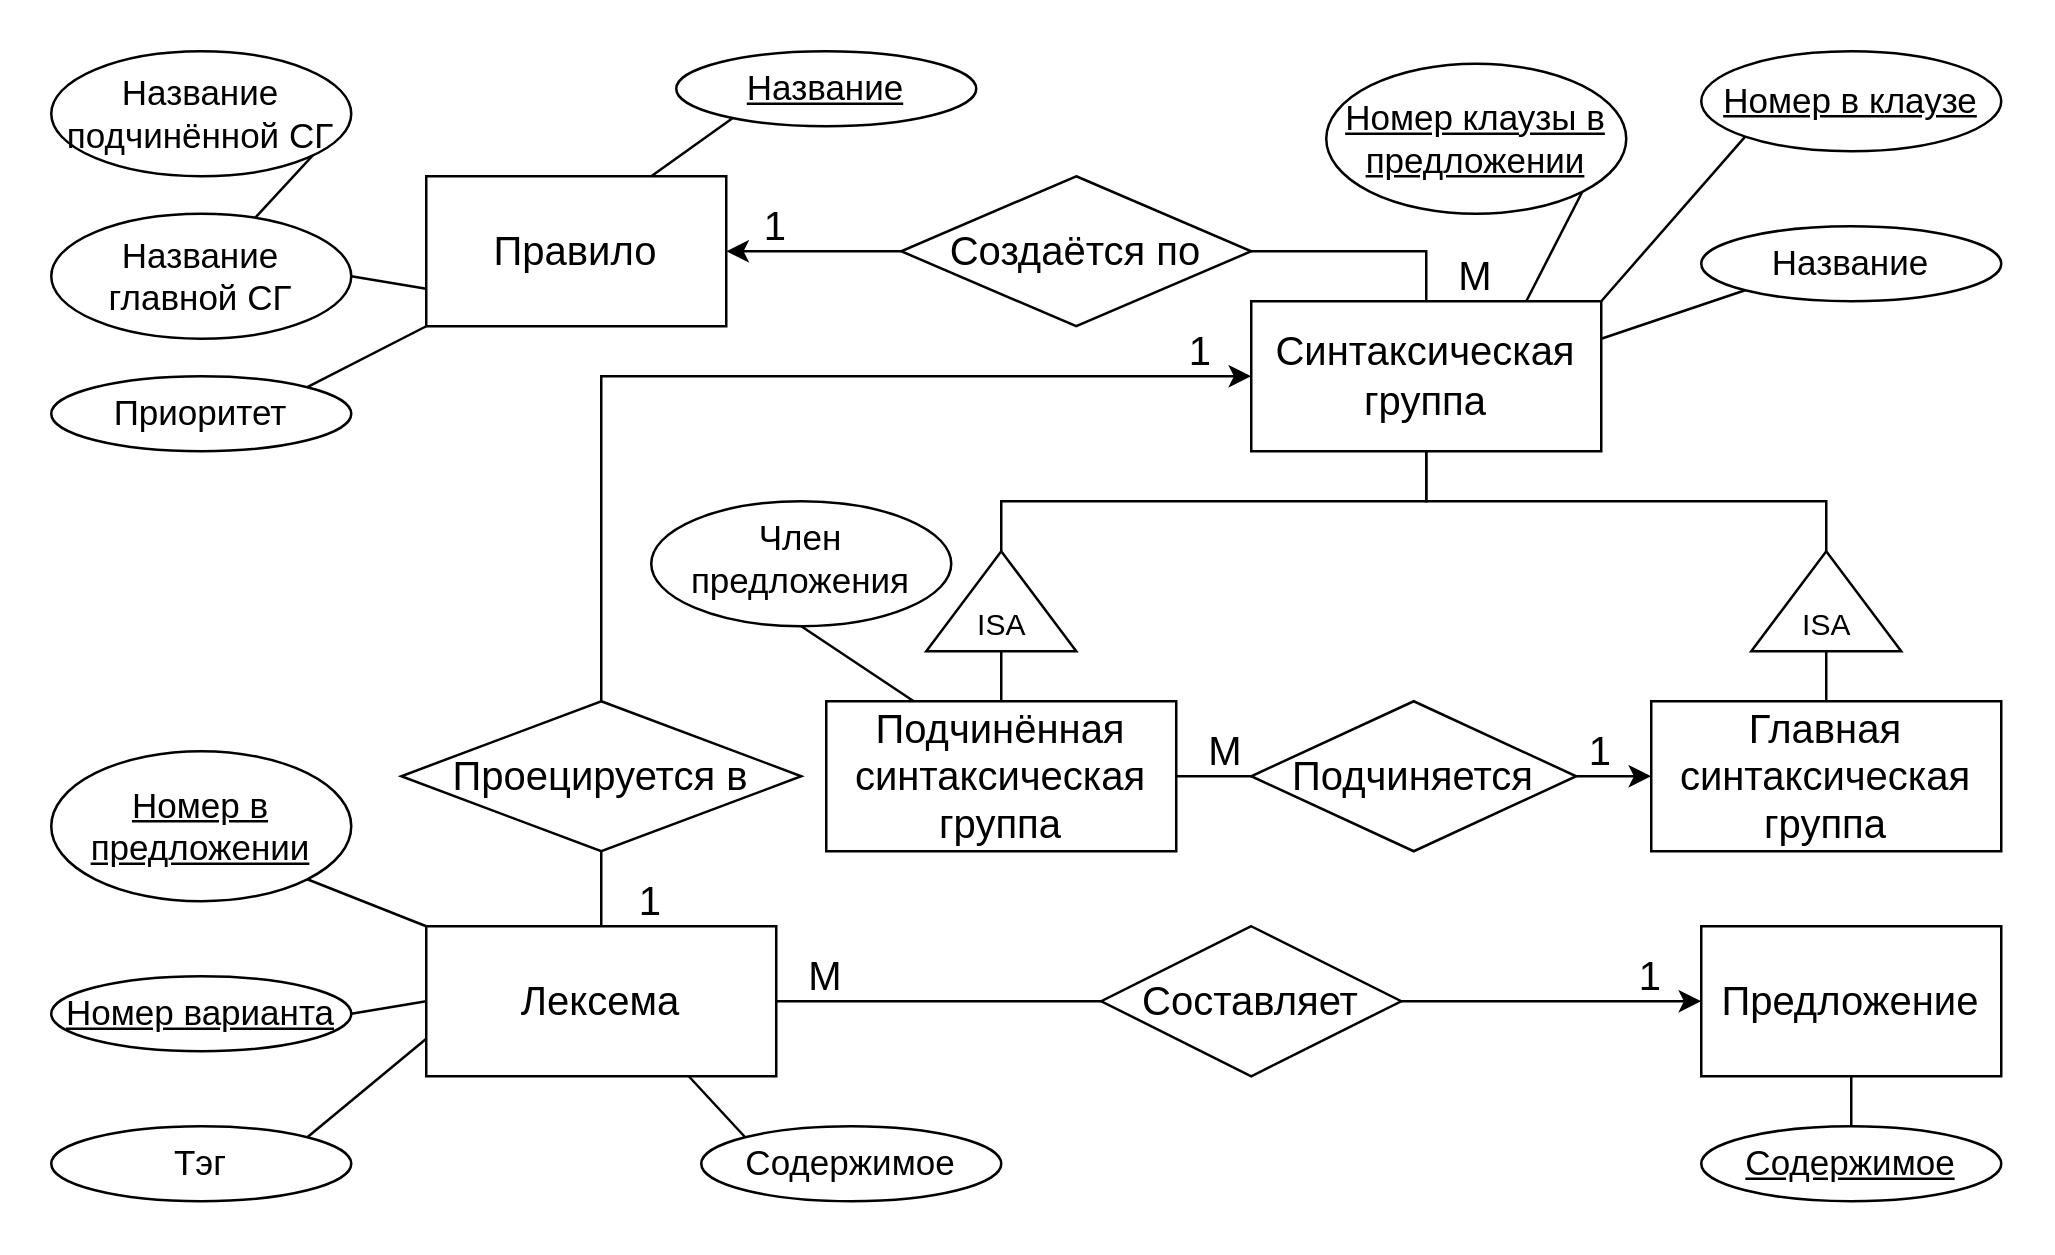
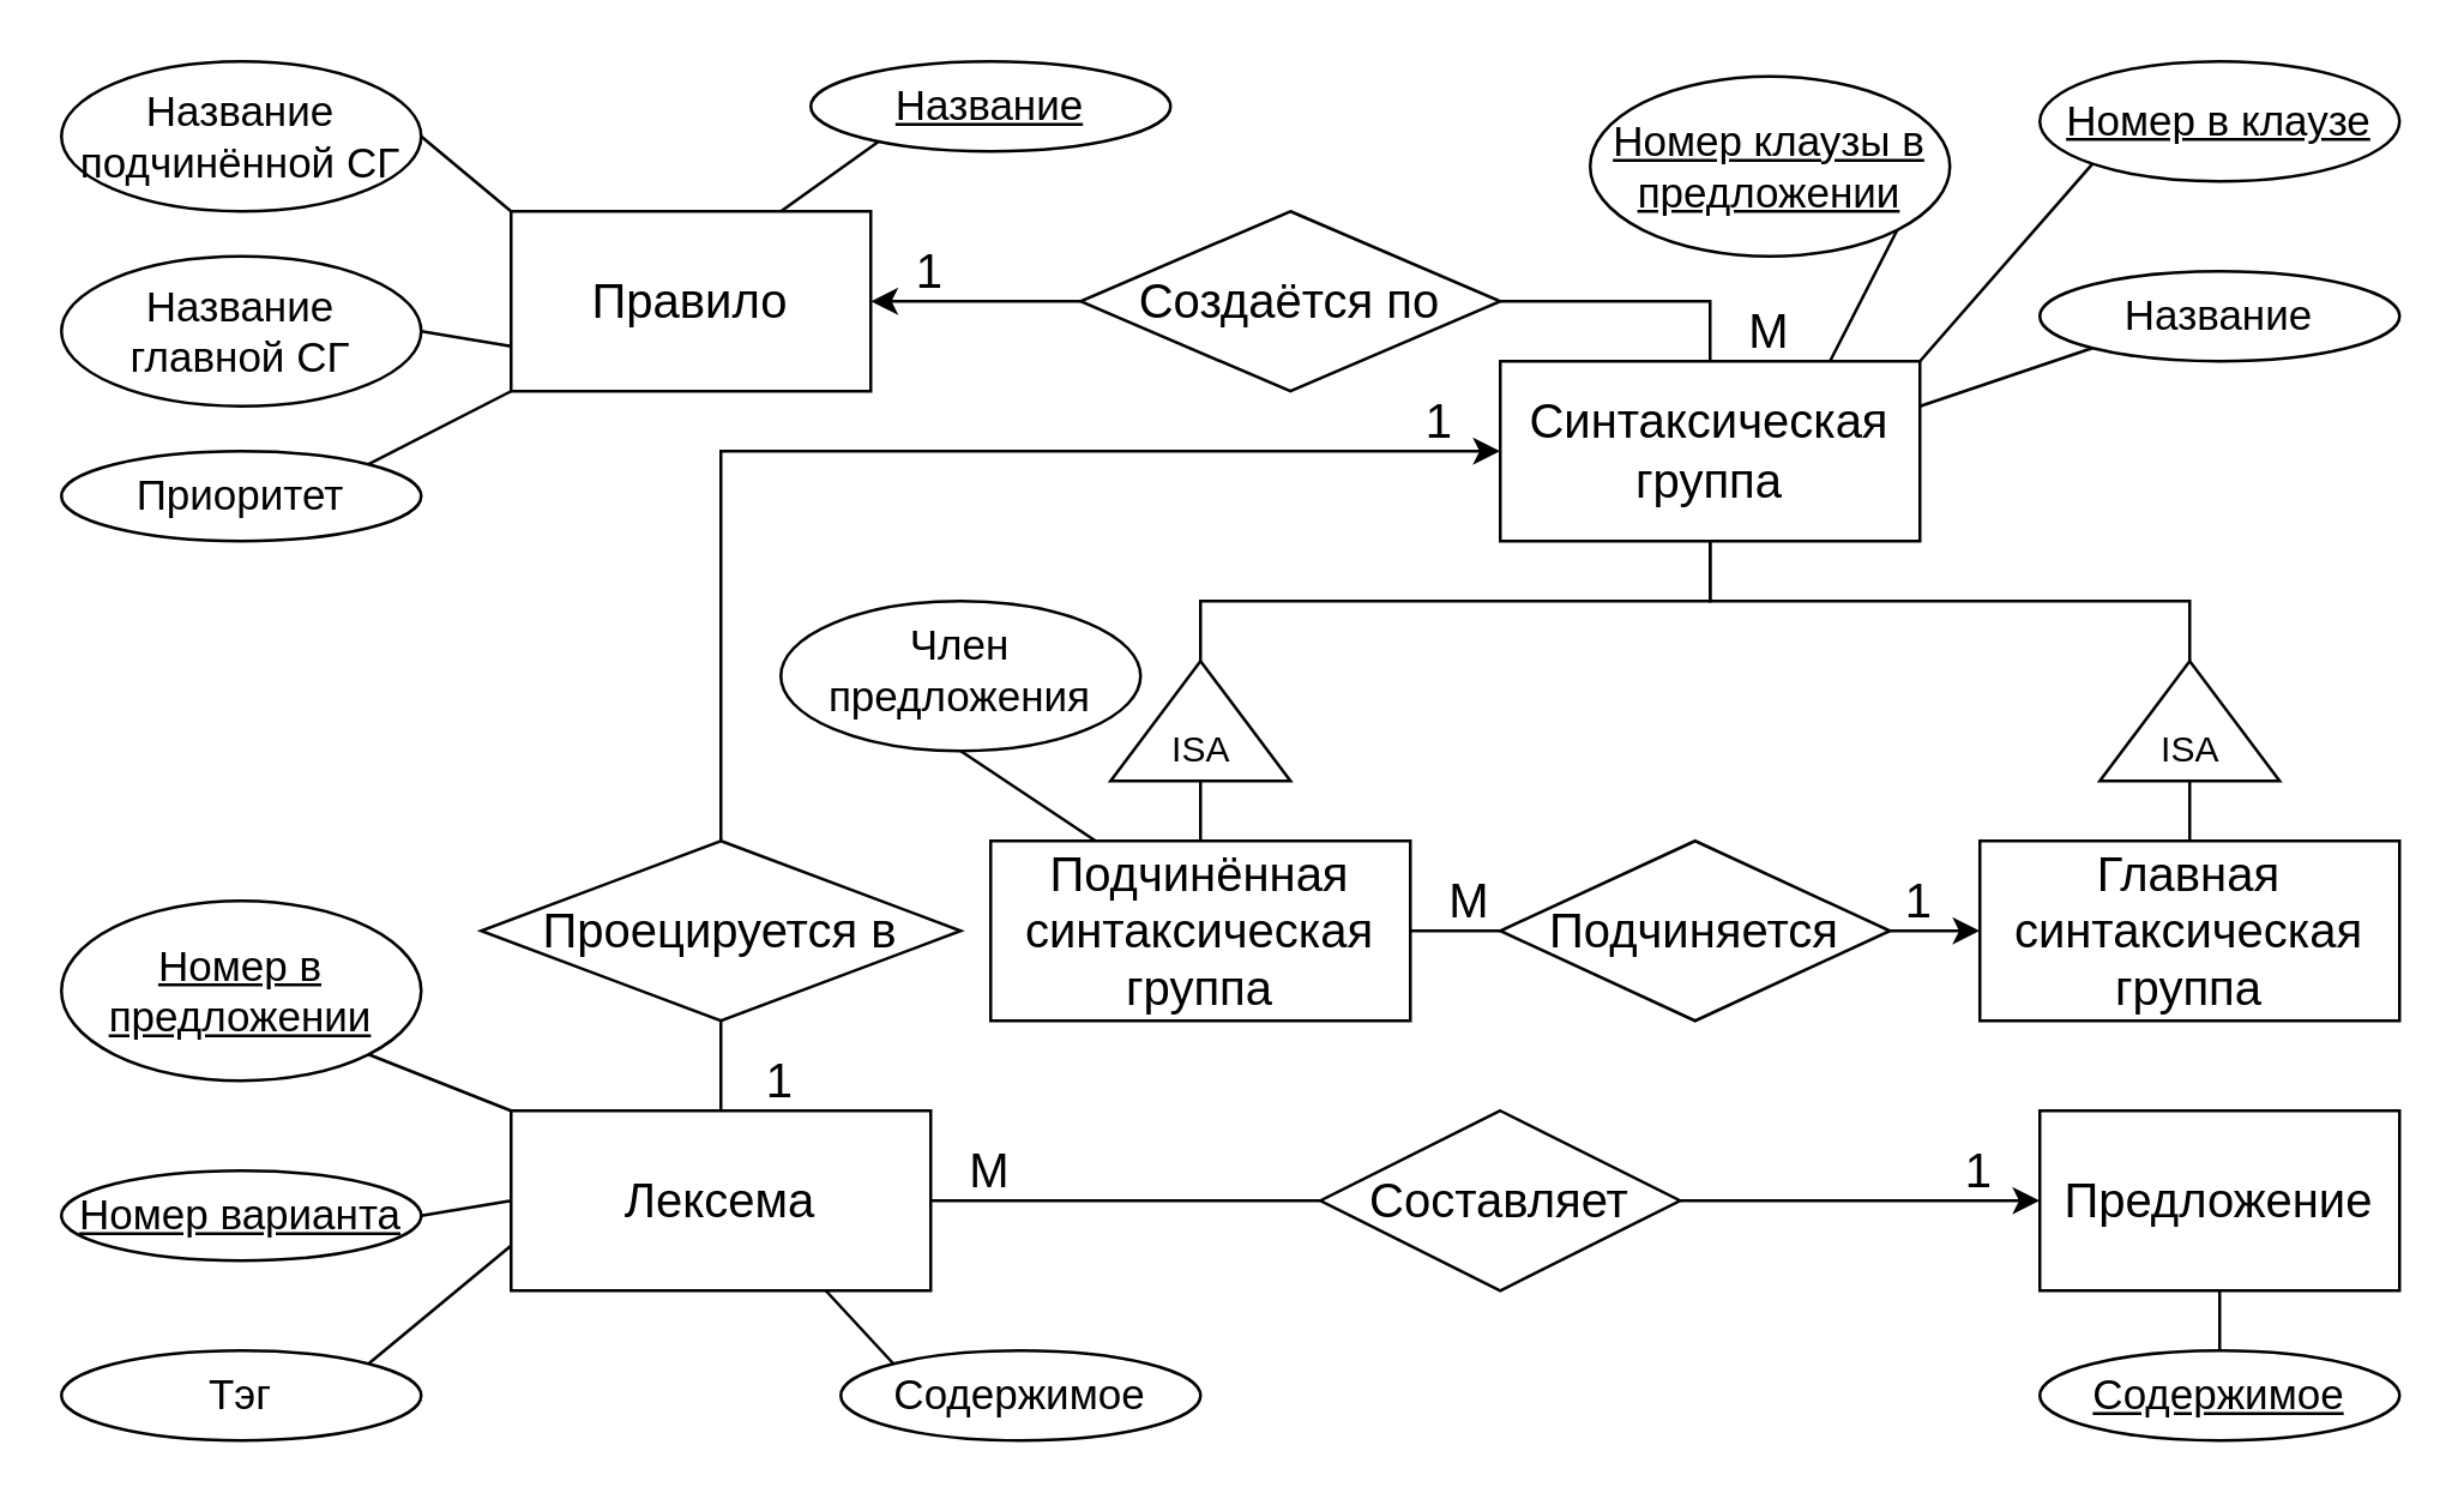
  <mxCell id="0" />
  <mxCell id="1" parent="0" />
  <mxCell id="2" value="Правило" style="rounded=0;whiteSpace=wrap;html=1;fontSize=16;" vertex="1" parent="1"><mxGeometry x="170" y="70" width="120" height="60" as="geometry" /></mxCell>
  <mxCell id="3" style="edgeStyle=orthogonalEdgeStyle;rounded=0;orthogonalLoop=1;jettySize=auto;html=1;exitX=1;exitY=0.5;exitDx=0;exitDy=0;entryX=0;entryY=0.5;entryDx=0;entryDy=0;endArrow=none;endFill=0;fontSize=16;" edge="1" parent="1" source="6" target="20"><mxGeometry relative="1" as="geometry" /></mxCell>
  <mxCell id="4" style="edgeStyle=orthogonalEdgeStyle;rounded=0;orthogonalLoop=1;jettySize=auto;html=1;exitX=0.5;exitY=0;exitDx=0;exitDy=0;entryX=1;entryY=0.5;entryDx=0;entryDy=0;endArrow=none;endFill=0;fontSize=16;" edge="1" parent="1" source="25" target="24"><mxGeometry relative="1" as="geometry" /></mxCell>
  <mxCell id="5" style="edgeStyle=orthogonalEdgeStyle;rounded=0;orthogonalLoop=1;jettySize=auto;html=1;exitX=0.5;exitY=0;exitDx=0;exitDy=0;entryX=0.5;entryY=1;entryDx=0;entryDy=0;endArrow=none;endFill=0;fontSize=16;" edge="1" parent="1" source="6" target="27"><mxGeometry relative="1" as="geometry" /></mxCell>
  <mxCell id="6" value="Лексема" style="rounded=0;whiteSpace=wrap;html=1;fontSize=16;" vertex="1" parent="1"><mxGeometry x="170" y="370" width="140" height="60" as="geometry" /></mxCell>
  <mxCell id="7" style="edgeStyle=orthogonalEdgeStyle;rounded=0;orthogonalLoop=1;jettySize=auto;html=1;exitX=0.5;exitY=0;exitDx=0;exitDy=0;entryX=0;entryY=0.5;entryDx=0;entryDy=0;endArrow=none;endFill=0;fontSize=16;" edge="1" parent="1" source="9" target="13"><mxGeometry relative="1" as="geometry" /></mxCell>
  <mxCell id="8" style="edgeStyle=orthogonalEdgeStyle;rounded=0;orthogonalLoop=1;jettySize=auto;html=1;exitX=1;exitY=0.5;exitDx=0;exitDy=0;entryX=0;entryY=0.5;entryDx=0;entryDy=0;endArrow=none;endFill=0;fontSize=16;" edge="1" parent="1" source="9" target="22"><mxGeometry relative="1" as="geometry" /></mxCell>
  <mxCell id="9" value="Подчинённая синтаксическая группа" style="rounded=0;whiteSpace=wrap;html=1;fontSize=16;" vertex="1" parent="1"><mxGeometry x="330" y="280" width="140" height="60" as="geometry" /></mxCell>
  <mxCell id="10" style="edgeStyle=orthogonalEdgeStyle;rounded=0;orthogonalLoop=1;jettySize=auto;html=1;exitX=0.5;exitY=0;exitDx=0;exitDy=0;entryX=0;entryY=0.5;entryDx=0;entryDy=0;endArrow=none;endFill=0;fontSize=16;" edge="1" parent="1" source="11" target="16"><mxGeometry relative="1" as="geometry" /></mxCell>
  <mxCell id="11" value="Главная синтаксическая группа" style="rounded=0;whiteSpace=wrap;html=1;fontSize=16;" vertex="1" parent="1"><mxGeometry x="660" y="280" width="140" height="60" as="geometry" /></mxCell>
  <mxCell id="12" style="edgeStyle=orthogonalEdgeStyle;rounded=0;orthogonalLoop=1;jettySize=auto;html=1;exitX=1;exitY=0.5;exitDx=0;exitDy=0;entryX=0.5;entryY=1;entryDx=0;entryDy=0;endArrow=none;endFill=0;fontSize=16;" edge="1" parent="1" source="13" target="25"><mxGeometry relative="1" as="geometry" /></mxCell>
  <mxCell id="13" value="" style="triangle;whiteSpace=wrap;html=1;rotation=-90;" vertex="1" parent="1"><mxGeometry x="380" y="210" width="40" height="60" as="geometry" /></mxCell>
  <mxCell id="14" value="ISA" style="text;html=1;align=center;verticalAlign=middle;resizable=0;points=[];autosize=1;" vertex="1" parent="1"><mxGeometry x="385" y="240" width="30" height="20" as="geometry" /></mxCell>
  <mxCell id="15" style="edgeStyle=orthogonalEdgeStyle;rounded=0;orthogonalLoop=1;jettySize=auto;html=1;exitX=1;exitY=0.5;exitDx=0;exitDy=0;entryX=0.5;entryY=1;entryDx=0;entryDy=0;endArrow=none;endFill=0;fontSize=16;" edge="1" parent="1" source="16" target="25"><mxGeometry relative="1" as="geometry" /></mxCell>
  <mxCell id="16" value="" style="triangle;whiteSpace=wrap;html=1;rotation=-90;" vertex="1" parent="1"><mxGeometry x="710" y="210" width="40" height="60" as="geometry" /></mxCell>
  <mxCell id="17" value="ISA" style="text;html=1;align=center;verticalAlign=middle;resizable=0;points=[];autosize=1;" vertex="1" parent="1"><mxGeometry x="715" y="240" width="30" height="20" as="geometry" /></mxCell>
  <mxCell id="18" value="Предложение" style="rounded=0;whiteSpace=wrap;html=1;fontSize=16;" vertex="1" parent="1"><mxGeometry x="680" y="370" width="120" height="60" as="geometry" /></mxCell>
  <mxCell id="19" style="edgeStyle=orthogonalEdgeStyle;rounded=0;orthogonalLoop=1;jettySize=auto;html=1;exitX=1;exitY=0.5;exitDx=0;exitDy=0;entryX=0;entryY=0.5;entryDx=0;entryDy=0;endArrow=classic;endFill=1;fontSize=16;" edge="1" parent="1" source="20" target="18"><mxGeometry relative="1" as="geometry"><Array as="points"><mxPoint x="650" y="400" /><mxPoint x="650" y="400" /></Array></mxGeometry></mxCell>
  <mxCell id="20" value="Составляет" style="rhombus;whiteSpace=wrap;html=1;fontSize=16;" vertex="1" parent="1"><mxGeometry x="440" y="370" width="120" height="60" as="geometry" /></mxCell>
  <mxCell id="21" style="edgeStyle=orthogonalEdgeStyle;rounded=0;orthogonalLoop=1;jettySize=auto;html=1;exitX=1;exitY=0.5;exitDx=0;exitDy=0;entryX=0;entryY=0.5;entryDx=0;entryDy=0;endArrow=classic;endFill=1;fontSize=16;" edge="1" parent="1" source="22" target="11"><mxGeometry relative="1" as="geometry" /></mxCell>
  <mxCell id="22" value="Подчиняется" style="rhombus;whiteSpace=wrap;html=1;fontSize=16;" vertex="1" parent="1"><mxGeometry x="500" y="280" width="130" height="60" as="geometry" /></mxCell>
  <mxCell id="23" style="edgeStyle=orthogonalEdgeStyle;rounded=0;orthogonalLoop=1;jettySize=auto;html=1;exitX=0;exitY=0.5;exitDx=0;exitDy=0;entryX=1;entryY=0.5;entryDx=0;entryDy=0;endArrow=classic;endFill=1;fontSize=16;" edge="1" parent="1" source="24" target="2"><mxGeometry relative="1" as="geometry" /></mxCell>
  <mxCell id="24" value="Создаётся по" style="rhombus;whiteSpace=wrap;html=1;fontSize=16;" vertex="1" parent="1"><mxGeometry x="360" y="70" width="140" height="60" as="geometry" /></mxCell>
  <mxCell id="25" value="Синтаксическая группа" style="rounded=0;whiteSpace=wrap;html=1;fontSize=16;" vertex="1" parent="1"><mxGeometry x="500" width="140" height="60" as="geometry" y="120" /></mxCell>
  <mxCell id="26" style="edgeStyle=orthogonalEdgeStyle;rounded=0;orthogonalLoop=1;jettySize=auto;html=1;exitX=0.5;exitY=0;exitDx=0;exitDy=0;entryX=0;entryY=0.5;entryDx=0;entryDy=0;endArrow=classic;endFill=1;fontSize=16;" edge="1" parent="1" source="27" target="25"><mxGeometry relative="1" as="geometry" /></mxCell>
  <mxCell id="27" value="Проецируется в" style="rhombus;whiteSpace=wrap;html=1;fontSize=16;" vertex="1" parent="1"><mxGeometry x="160" y="280" width="160" height="60" as="geometry" /></mxCell>
  <mxCell id="28" value="1" style="text;html=1;strokeColor=none;fillColor=none;align=center;verticalAlign=middle;whiteSpace=wrap;rounded=0;fontSize=16;" vertex="1" parent="1"><mxGeometry x="620" y="290" width="40" height="20" as="geometry" /></mxCell>
  <mxCell id="29" value="М" style="text;html=1;strokeColor=none;fillColor=none;align=center;verticalAlign=middle;whiteSpace=wrap;rounded=0;fontSize=16;" vertex="1" parent="1"><mxGeometry x="470" y="290" width="40" height="20" as="geometry" /></mxCell>
  <mxCell id="30" value="1" style="text;html=1;strokeColor=none;fillColor=none;align=center;verticalAlign=middle;whiteSpace=wrap;rounded=0;fontSize=16;" vertex="1" parent="1"><mxGeometry x="460" y="130" width="40" height="20" as="geometry" /></mxCell>
  <mxCell id="31" value="1" style="text;html=1;strokeColor=none;fillColor=none;align=center;verticalAlign=middle;whiteSpace=wrap;rounded=0;fontSize=16;" vertex="1" parent="1"><mxGeometry x="290" y="80" width="40" height="20" as="geometry" /></mxCell>
  <mxCell id="32" value="М" style="text;html=1;strokeColor=none;fillColor=none;align=center;verticalAlign=middle;whiteSpace=wrap;rounded=0;fontSize=16;" vertex="1" parent="1"><mxGeometry x="570" y="100" width="40" height="20" as="geometry" /></mxCell>
  <mxCell id="33" value="1" style="text;html=1;strokeColor=none;fillColor=none;align=center;verticalAlign=middle;whiteSpace=wrap;rounded=0;fontSize=16;" vertex="1" parent="1"><mxGeometry x="240" y="350" width="40" height="20" as="geometry" /></mxCell>
  <mxCell id="34" value="М" style="text;html=1;strokeColor=none;fillColor=none;align=center;verticalAlign=middle;whiteSpace=wrap;rounded=0;fontSize=16;" vertex="1" parent="1"><mxGeometry x="310" y="380" width="40" height="20" as="geometry" /></mxCell>
  <mxCell id="35" value="1" style="text;html=1;strokeColor=none;fillColor=none;align=center;verticalAlign=middle;whiteSpace=wrap;rounded=0;fontSize=16;" vertex="1" parent="1"><mxGeometry x="640" y="380" width="40" height="20" as="geometry" /></mxCell>
  <mxCell id="36" style="rounded=0;orthogonalLoop=1;jettySize=auto;html=1;exitX=0.5;exitY=1;exitDx=0;exitDy=0;entryX=0.25;entryY=0;entryDx=0;entryDy=0;endArrow=none;endFill=0;fontSize=14;" edge="1" parent="1" source="37" target="9"><mxGeometry relative="1" as="geometry" /></mxCell>
  <mxCell id="37" value="Член предложения" style="ellipse;whiteSpace=wrap;html=1;fontSize=14;verticalAlign=top;horizontal=1;" vertex="1" parent="1"><mxGeometry x="260" y="200" width="120" height="50" as="geometry" /></mxCell>
  <mxCell id="38" style="rounded=0;orthogonalLoop=1;jettySize=auto;html=1;exitX=0.5;exitY=0;exitDx=0;exitDy=0;entryX=0.75;entryY=0;entryDx=0;entryDy=0;endArrow=none;endFill=0;fontSize=14;" edge="1" parent="1" source="39" target="2"><mxGeometry relative="1" as="geometry" /></mxCell>
  <mxCell id="39" value="Название" style="ellipse;whiteSpace=wrap;html=1;fontSize=14;verticalAlign=middle;horizontal=1;fontStyle=4" vertex="1" parent="1"><mxGeometry x="270" y="20" width="120" height="30" as="geometry" /></mxCell>
  <mxCell id="40" style="edgeStyle=none;rounded=0;orthogonalLoop=1;jettySize=auto;html=1;exitX=1;exitY=0.5;exitDx=0;exitDy=0;entryX=0;entryY=0.75;entryDx=0;entryDy=0;endArrow=none;endFill=0;fontSize=14;" edge="1" parent="1" source="41" target="2"><mxGeometry relative="1" as="geometry" /></mxCell>
  <mxCell id="41" value="Название&lt;br&gt;главной СГ" style="ellipse;whiteSpace=wrap;html=1;fontSize=14;verticalAlign=middle;horizontal=1;fontStyle=0" vertex="1" parent="1"><mxGeometry x="20" y="85" width="120" height="50" as="geometry" /></mxCell>
- <mxCell id="42" style="edgeStyle=none;rounded=0;orthogonalLoop=1;jettySize=auto;html=1;exitX=1;exitY=0.5;exitDx=0;exitDy=0;endArrow=none;endFill=0;fontSize=14;" edge="1" parent="1" source="43" target="41"><mxGeometry relative="1" as="geometry" /></mxCell>
+ <mxCell id="42" style="edgeStyle=none;rounded=0;orthogonalLoop=1;jettySize=auto;html=1;exitX=1;exitY=0.5;exitDx=0;exitDy=0;entryX=0;entryY=0;entryDx=0;entryDy=0;endArrow=none;endFill=0;fontSize=14;" edge="1" parent="1" source="43" target="2"><mxGeometry relative="1" as="geometry" /></mxCell>
  <mxCell id="43" value="Название подчинённой СГ" style="ellipse;whiteSpace=wrap;html=1;fontSize=14;" vertex="1" parent="1"><mxGeometry x="20" y="20" width="120" height="50" as="geometry" /></mxCell>
  <mxCell id="44" style="edgeStyle=none;rounded=0;orthogonalLoop=1;jettySize=auto;html=1;exitX=1;exitY=0;exitDx=0;exitDy=0;entryX=0;entryY=1;entryDx=0;entryDy=0;endArrow=none;endFill=0;fontSize=14;" edge="1" parent="1" source="45" target="2"><mxGeometry relative="1" as="geometry" /></mxCell>
  <mxCell id="45" value="Приоритет" style="ellipse;whiteSpace=wrap;html=1;fontSize=14;" vertex="1" parent="1"><mxGeometry x="20" y="150" width="120" height="30" as="geometry" /></mxCell>
  <mxCell id="46" style="edgeStyle=none;rounded=0;orthogonalLoop=1;jettySize=auto;html=1;exitX=1;exitY=1;exitDx=0;exitDy=0;entryX=0;entryY=0;entryDx=0;entryDy=0;endArrow=none;endFill=0;fontSize=14;" edge="1" parent="1" source="47" target="6"><mxGeometry relative="1" as="geometry"><mxPoint x="150" y="370" as="targetPoint" /></mxGeometry></mxCell>
  <mxCell id="47" value="Номер в предложении" style="ellipse;whiteSpace=wrap;html=1;fontSize=14;fontStyle=4" vertex="1" parent="1"><mxGeometry x="20" y="300" width="120" height="60" as="geometry" /></mxCell>
  <mxCell id="48" style="edgeStyle=none;rounded=0;orthogonalLoop=1;jettySize=auto;html=1;exitX=0;exitY=0;exitDx=0;exitDy=0;entryX=0.75;entryY=1;entryDx=0;entryDy=0;endArrow=none;endFill=0;fontSize=14;" edge="1" parent="1" source="49" target="6"><mxGeometry relative="1" as="geometry" /></mxCell>
  <mxCell id="49" value="Содержимое" style="ellipse;whiteSpace=wrap;html=1;fontSize=14;" vertex="1" parent="1"><mxGeometry x="280" y="450" width="120" height="30" as="geometry" /></mxCell>
  <mxCell id="50" style="edgeStyle=none;rounded=0;orthogonalLoop=1;jettySize=auto;html=1;exitX=1;exitY=0;exitDx=0;exitDy=0;entryX=0;entryY=0.75;entryDx=0;entryDy=0;endArrow=none;endFill=0;fontSize=14;" edge="1" parent="1" source="51" target="6"><mxGeometry relative="1" as="geometry"><mxPoint x="150" y="415" as="targetPoint" /></mxGeometry></mxCell>
  <mxCell id="51" value="Тэг" style="ellipse;whiteSpace=wrap;html=1;fontSize=14;" vertex="1" parent="1"><mxGeometry x="20" y="450" width="120" height="30" as="geometry" /></mxCell>
  <mxCell id="52" style="edgeStyle=none;rounded=0;orthogonalLoop=1;jettySize=auto;html=1;exitX=0;exitY=1;exitDx=0;exitDy=0;entryX=1;entryY=0.25;entryDx=0;entryDy=0;endArrow=none;endFill=0;fontSize=14;" edge="1" parent="1" source="53" target="25"><mxGeometry relative="1" as="geometry" /></mxCell>
  <mxCell id="53" value="Название" style="ellipse;whiteSpace=wrap;html=1;fontSize=14;fontStyle=0" vertex="1" parent="1"><mxGeometry x="680" y="90" width="120" height="30" as="geometry" /></mxCell>
  <mxCell id="54" style="edgeStyle=none;rounded=0;orthogonalLoop=1;jettySize=auto;html=1;exitX=1;exitY=0.5;exitDx=0;exitDy=0;entryX=0;entryY=0.5;entryDx=0;entryDy=0;endArrow=none;endFill=0;fontSize=14;" edge="1" parent="1" source="55" target="6"><mxGeometry relative="1" as="geometry" /></mxCell>
  <mxCell id="55" value="Номер варианта" style="ellipse;whiteSpace=wrap;html=1;fontSize=14;fontStyle=4" vertex="1" parent="1"><mxGeometry x="20" y="390" width="120" height="30" as="geometry" /></mxCell>
  <mxCell id="56" style="edgeStyle=none;rounded=0;orthogonalLoop=1;jettySize=auto;html=1;exitX=0.5;exitY=0;exitDx=0;exitDy=0;entryX=0.5;entryY=1;entryDx=0;entryDy=0;endArrow=none;endFill=0;fontSize=14;fontStyle=4" edge="1" parent="1" source="57" target="18"><mxGeometry relative="1" as="geometry" /></mxCell>
  <mxCell id="57" value="Содержимое" style="ellipse;whiteSpace=wrap;html=1;fontSize=14;fontStyle=4" vertex="1" parent="1"><mxGeometry x="680" y="450" width="120" height="30" as="geometry" /></mxCell>
  <mxCell id="58" style="edgeStyle=none;rounded=0;orthogonalLoop=1;jettySize=auto;html=1;exitX=1;exitY=1;exitDx=0;exitDy=0;entryX=1;entryY=1;entryDx=0;entryDy=0;endArrow=none;endFill=0;fontSize=14;" edge="1" parent="1" source="59" target="32"><mxGeometry relative="1" as="geometry" /></mxCell>
  <mxCell id="59" value="Номер клаузы в предложении" style="ellipse;whiteSpace=wrap;html=1;fontSize=14;fontStyle=4" vertex="1" parent="1"><mxGeometry x="530" y="25" width="120" height="60" as="geometry" /></mxCell>
  <mxCell id="60" style="edgeStyle=none;rounded=0;orthogonalLoop=1;jettySize=auto;html=1;exitX=0;exitY=1;exitDx=0;exitDy=0;entryX=1;entryY=0;entryDx=0;entryDy=0;endArrow=none;endFill=0;fontSize=14;" edge="1" parent="1" source="61" target="25"><mxGeometry relative="1" as="geometry" /></mxCell>
  <mxCell id="61" value="Номер в клаузе" style="ellipse;whiteSpace=wrap;html=1;fontSize=14;fontStyle=4" vertex="1" parent="1"><mxGeometry x="680" y="20" width="120" height="40" as="geometry" /></mxCell>
